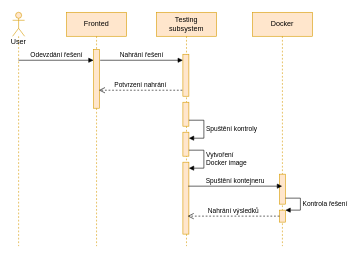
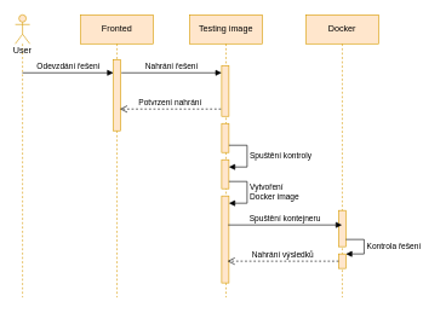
  <mxCell id="0" />
  <mxCell id="1" parent="0" />
  <mxCell id="2" value="Fronted" style="shape=umlLifeline;perimeter=lifelinePerimeter;whiteSpace=wrap;html=1;container=1;collapsible=0;recursiveResize=0;outlineConnect=0;fillColor=#ffe6cc;strokeColor=#d79b00;" vertex="1" parent="1"><mxGeometry x="110" y="20" width="100" height="390" as="geometry" /></mxCell>
  <mxCell id="3" value="" style="html=1;points=[];perimeter=orthogonalPerimeter;fillColor=#ffe6cc;strokeColor=#d79b00;" vertex="1" parent="2"><mxGeometry x="45" y="62" width="10" height="98" as="geometry" /></mxCell>
  <mxCell id="4" value="User&lt;br&gt;" style="shape=umlLifeline;participant=umlActor;perimeter=lifelinePerimeter;whiteSpace=wrap;html=1;container=1;collapsible=0;recursiveResize=0;verticalAlign=top;spacingTop=36;outlineConnect=0;fillColor=#ffe6cc;strokeColor=#d79b00;" vertex="1" parent="1"><mxGeometry x="20" y="20" width="20" height="390" as="geometry" /></mxCell>
- <mxCell id="5" value="Testing subsystem" style="shape=umlLifeline;perimeter=lifelinePerimeter;whiteSpace=wrap;html=1;container=1;collapsible=0;recursiveResize=0;outlineConnect=0;fillColor=#ffe6cc;strokeColor=#d79b00;" vertex="1" parent="1"><mxGeometry x="260" y="20" width="100" height="390" as="geometry" /></mxCell>
+ <mxCell id="5" value="Testing image" style="shape=umlLifeline;perimeter=lifelinePerimeter;whiteSpace=wrap;html=1;container=1;collapsible=0;recursiveResize=0;outlineConnect=0;fillColor=#ffe6cc;strokeColor=#d79b00;" vertex="1" parent="1"><mxGeometry x="260" y="20" width="100" height="390" as="geometry" /></mxCell>
  <mxCell id="6" value="" style="html=1;points=[];perimeter=orthogonalPerimeter;fillColor=#ffe6cc;strokeColor=#d79b00;" vertex="1" parent="5"><mxGeometry x="44" y="70" width="10" height="70" as="geometry" /></mxCell>
  <mxCell id="7" value="Potvrzení nahrání" style="html=1;verticalAlign=bottom;endArrow=open;dashed=1;endSize=8;rounded=0;" edge="1" parent="5"><mxGeometry relative="1" as="geometry"><mxPoint x="43" y="130" as="sourcePoint" /><mxPoint x="-96" y="130" as="targetPoint" /></mxGeometry></mxCell>
  <mxCell id="8" value="" style="html=1;points=[];perimeter=orthogonalPerimeter;fillColor=#ffe6cc;strokeColor=#d79b00;" vertex="1" parent="5"><mxGeometry x="44" y="150" width="10" height="40" as="geometry" /></mxCell>
  <mxCell id="9" value="" style="html=1;points=[];perimeter=orthogonalPerimeter;fillColor=#ffe6cc;strokeColor=#d79b00;" vertex="1" parent="5"><mxGeometry x="44" y="200" width="10" height="40" as="geometry" /></mxCell>
  <mxCell id="10" value="Spuštění kontroly" style="edgeStyle=orthogonalEdgeStyle;html=1;align=left;spacingLeft=2;endArrow=block;rounded=0;" edge="1" parent="5"><mxGeometry relative="1" as="geometry"><mxPoint x="54" y="180" as="sourcePoint" /><Array as="points"><mxPoint x="79" y="180" /><mxPoint x="79" y="210" /><mxPoint x="54" y="210" /></Array><mxPoint x="54" y="210" as="targetPoint" /></mxGeometry></mxCell>
  <mxCell id="11" value="" style="html=1;points=[];perimeter=orthogonalPerimeter;fillColor=#ffe6cc;strokeColor=#d79b00;" vertex="1" parent="5"><mxGeometry x="44" y="250" width="10" height="120" as="geometry" /></mxCell>
  <mxCell id="12" value="Vytvoření&lt;br&gt;Docker image" style="edgeStyle=orthogonalEdgeStyle;html=1;align=left;spacingLeft=2;endArrow=block;rounded=0;" edge="1" parent="5"><mxGeometry relative="1" as="geometry"><mxPoint x="54" y="230" as="sourcePoint" /><Array as="points"><mxPoint x="79" y="230" /><mxPoint x="79" y="260" /><mxPoint x="54" y="260" /></Array><mxPoint x="54" y="260" as="targetPoint" /></mxGeometry></mxCell>
  <mxCell id="13" value="Odevzdání řešení" style="html=1;verticalAlign=bottom;endArrow=block;entryX=0;entryY=0;rounded=0;" edge="1" parent="1"><mxGeometry relative="1" as="geometry"><mxPoint x="29.81" y="100" as="sourcePoint" /><mxPoint x="155" y="100" as="targetPoint" /></mxGeometry></mxCell>
  <mxCell id="14" value="Nahrání řešení" style="html=1;verticalAlign=bottom;endArrow=block;entryX=0;entryY=0;rounded=0;" edge="1" parent="1"><mxGeometry relative="1" as="geometry"><mxPoint x="166" y="100" as="sourcePoint" /><mxPoint x="304" y="100" as="targetPoint" /></mxGeometry></mxCell>
  <mxCell id="15" value="Docker" style="shape=umlLifeline;perimeter=lifelinePerimeter;whiteSpace=wrap;html=1;container=1;collapsible=0;recursiveResize=0;outlineConnect=0;fillColor=#ffe6cc;strokeColor=#d79b00;" vertex="1" parent="1"><mxGeometry x="420" y="20" width="100" height="390" as="geometry" /></mxCell>
  <mxCell id="16" value="" style="html=1;points=[];perimeter=orthogonalPerimeter;fillColor=#ffe6cc;strokeColor=#d79b00;" vertex="1" parent="15"><mxGeometry x="45" y="270" width="10" height="50" as="geometry" /></mxCell>
  <mxCell id="17" value="" style="html=1;points=[];perimeter=orthogonalPerimeter;fillColor=#ffe6cc;strokeColor=#d79b00;" vertex="1" parent="15"><mxGeometry x="45" y="330" width="10" height="20" as="geometry" /></mxCell>
  <mxCell id="18" value="Kontrola řešení" style="edgeStyle=orthogonalEdgeStyle;html=1;align=left;spacingLeft=2;endArrow=block;rounded=0;entryX=1;entryY=0;" edge="1" target="17" parent="15"><mxGeometry relative="1" as="geometry"><mxPoint x="55" y="310" as="sourcePoint" /><Array as="points"><mxPoint x="80" y="310" /></Array></mxGeometry></mxCell>
  <mxCell id="19" value="Nahrání výsledků" style="html=1;verticalAlign=bottom;endArrow=open;dashed=1;endSize=8;rounded=0;" edge="1" parent="15"><mxGeometry relative="1" as="geometry"><mxPoint x="45" y="340" as="sourcePoint" /><mxPoint x="-108" y="340" as="targetPoint" /></mxGeometry></mxCell>
  <mxCell id="20" value="Spuštění kontejneru" style="html=1;verticalAlign=bottom;endArrow=block;rounded=0;" edge="1" parent="1" target="15"><mxGeometry width="80" relative="1" as="geometry"><mxPoint x="313" y="310" as="sourcePoint" /><mxPoint x="400" y="310" as="targetPoint" /></mxGeometry></mxCell>
